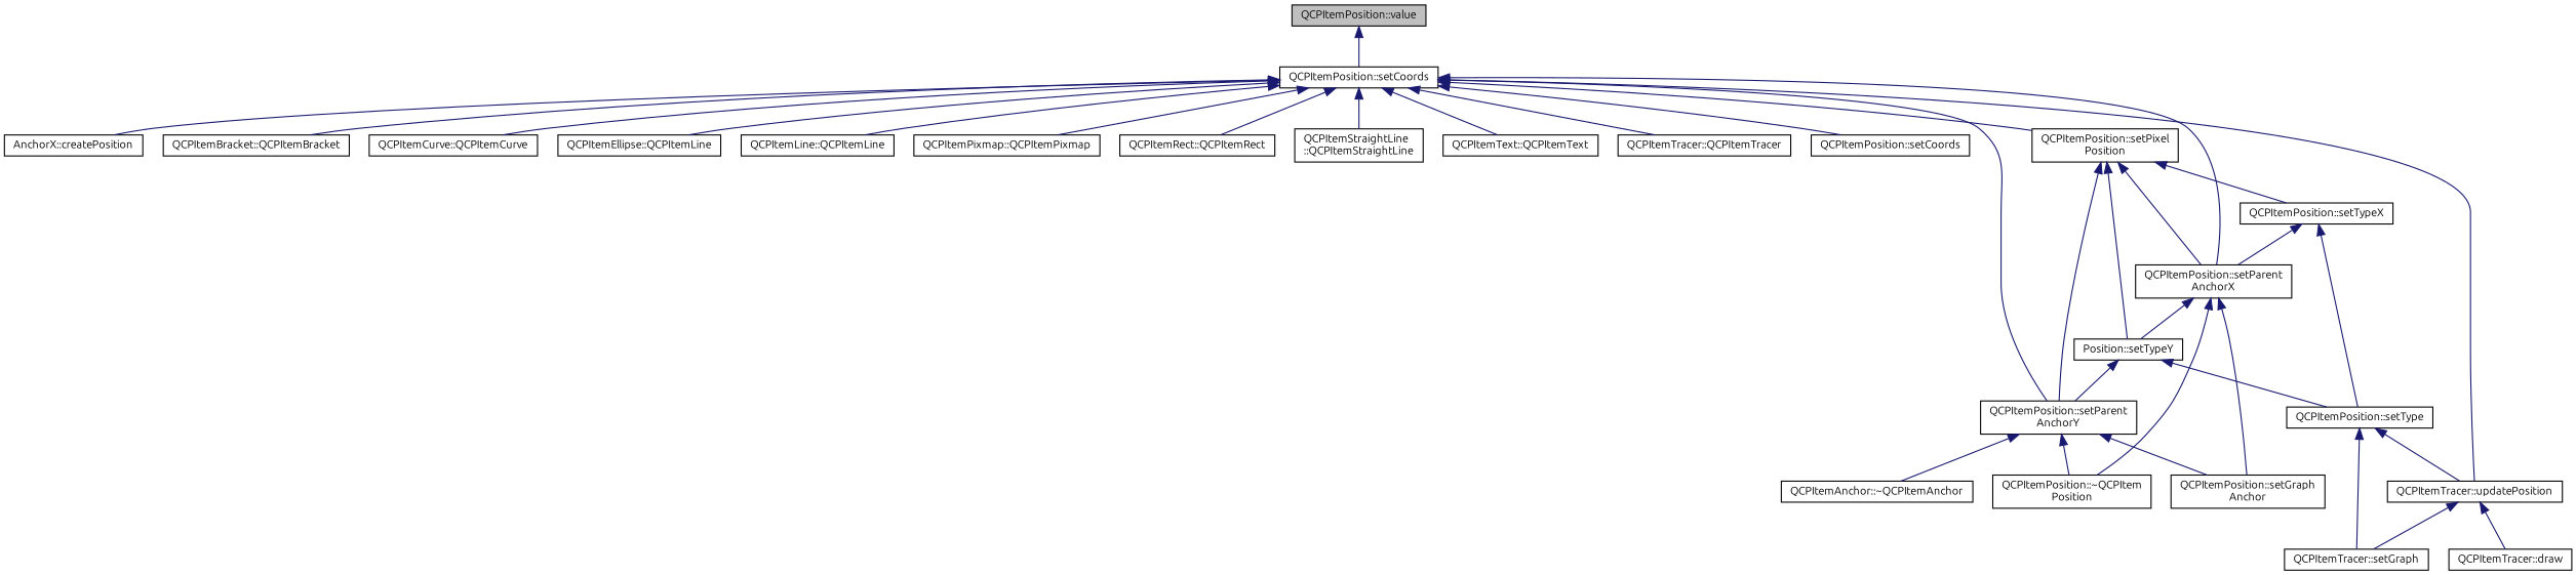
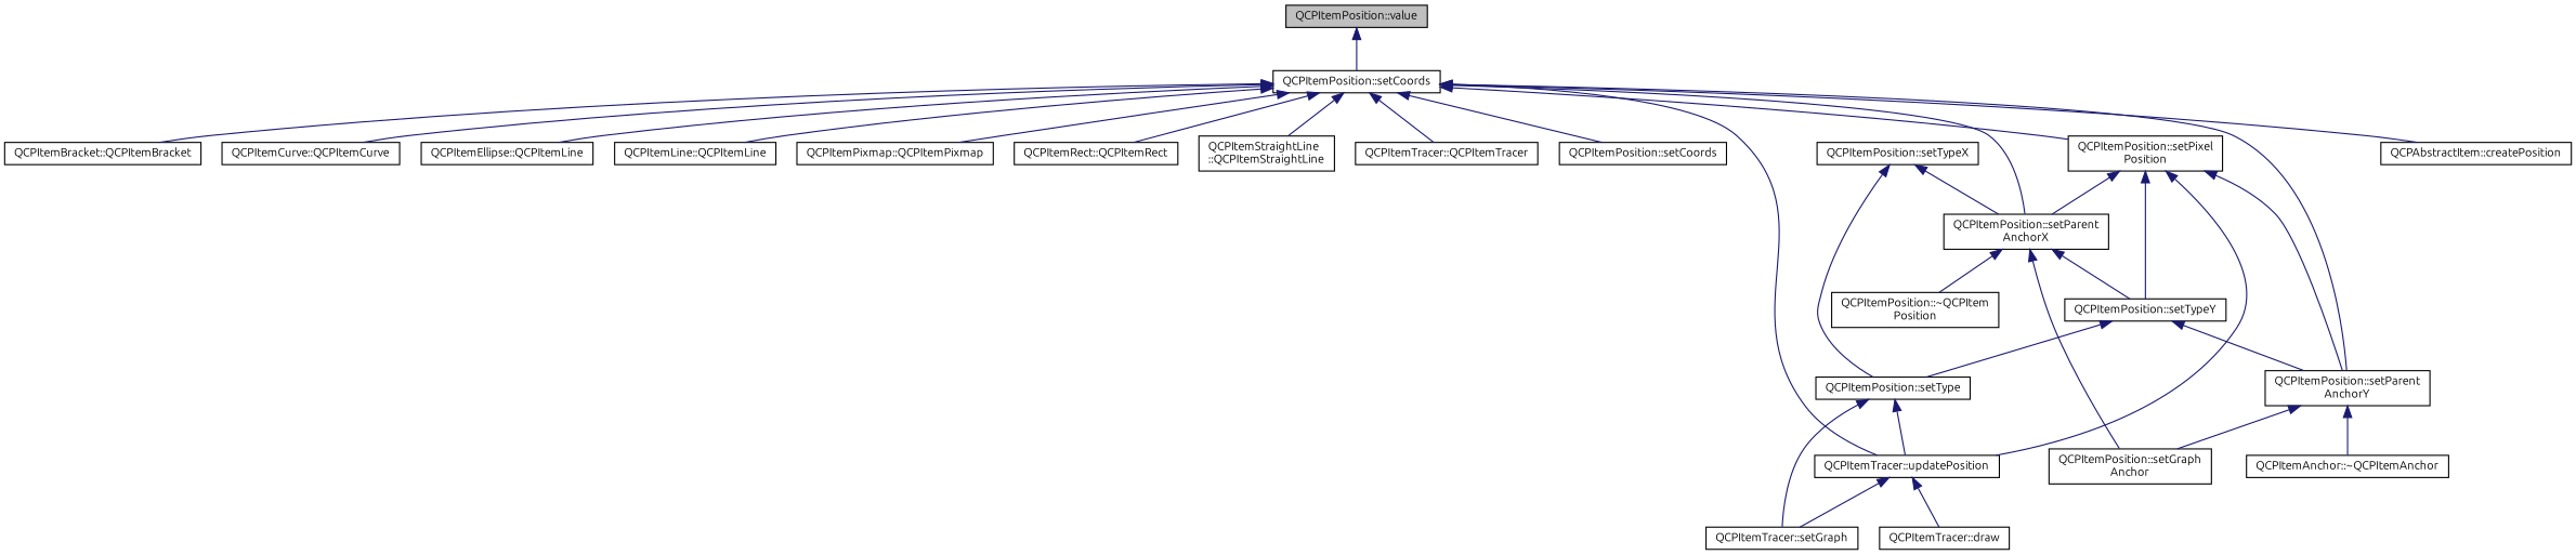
  digraph {
    fontname=Ubuntu
    rankdir=TB
    node [color=black fillcolor=white fontname=Ubuntu fontsize=10 shape=record style=filled]
    edge [color=midnightblue dir=back fontname=Ubuntu fontsize=10 labelfontname=Helvetica labelfontsize=10 style=solid]
    n1 [fillcolor=grey75 fontcolor=black height=0.2 label="QCPItemPosition::value" width=0.4]
    n2 [height=0.2 label="QCPItemPosition::setCoords" width=0.4]
-   n3 [height=0.2 label="AnchorX::createPosition" width=0.4]
+   n3 [height=0.2 label="QCPAbstractItem::createPosition" width=0.4]
    n4 [height=0.2 label="QCPItemBracket::QCPItemBracket" width=0.4]
    n5 [height=0.2 label="QCPItemCurve::QCPItemCurve" width=0.4]
    n6 [height=0.2 label="QCPItemEllipse::QCPItemLine" width=0.4]
    n7 [height=0.2 label="QCPItemLine::QCPItemLine" width=0.4]
    n8 [height=0.2 label="QCPItemPixmap::QCPItemPixmap" width=0.4]
    n9 [height=0.2 label="QCPItemRect::QCPItemRect" width=0.4]
    n10 [height=0.2 label="QCPItemStraightLine\l::QCPItemStraightLine" width=0.4]
-   n11 [height=0.2 label="QCPItemText::QCPItemText" width=0.4]
    n12 [height=0.2 label="QCPItemTracer::QCPItemTracer" width=0.4]
    n13 [height=0.2 label="QCPItemPosition::setCoords" width=0.4]
    n14 [height=0.2 label="QCPItemPosition::setParent\lAnchorX" width=0.4]
    n15 [height=0.2 label="QCPItemPosition::setParent\lAnchorY" width=0.4]
    n16 [height=0.2 label="QCPItemPosition::setPixel\lPosition" width=0.4]
    n17 [height=0.2 label="QCPItemTracer::updatePosition" width=0.4]
    n18 [height=0.2 label="QCPItemPosition::setGraph\lAnchor" width=0.4]
    n19 [height=0.2 label="QCPItemPosition::~QCPItem\lPosition" width=0.4]
-   n20 [height=0.2 label="Position::setTypeY" width=0.4]
+   n20 [height=0.2 label="QCPItemPosition::setTypeY" width=0.4]
    n21 [height=0.2 label="QCPItemAnchor::~QCPItemAnchor" width=0.4]
    n22 [height=0.2 label="QCPItemPosition::setTypeX" width=0.4]
    n23 [height=0.2 label="QCPItemTracer::setGraph" width=0.4]
    n24 [height=0.2 label="QCPItemTracer::draw" width=0.4]
    n25 [height=0.2 label="QCPItemPosition::setType" width=0.4]
    n1 -> n2
    n2 -> n3
    n2 -> n4
    n2 -> n5
    n2 -> n6
    n2 -> n7
    n2 -> n8
    n2 -> n9
    n2 -> n10
-   n2 -> n11
    n2 -> n12
    n2 -> n13
    n2 -> n14
    n2 -> n15
    n2 -> n16
    n2 -> n17
    n14 -> n18
    n14 -> n19
    n14 -> n20
    n15 -> n18
-   n15 -> n19
    n15 -> n21
    n16 -> n14
    n16 -> n15
    n16 -> n20
-   n16 -> n22
+   n16 -> n17
    n17 -> n23
    n17 -> n24
    n20 -> n15
    n20 -> n25
    n22 -> n14
    n22 -> n25
    n25 -> n17
    n25 -> n23
  }
